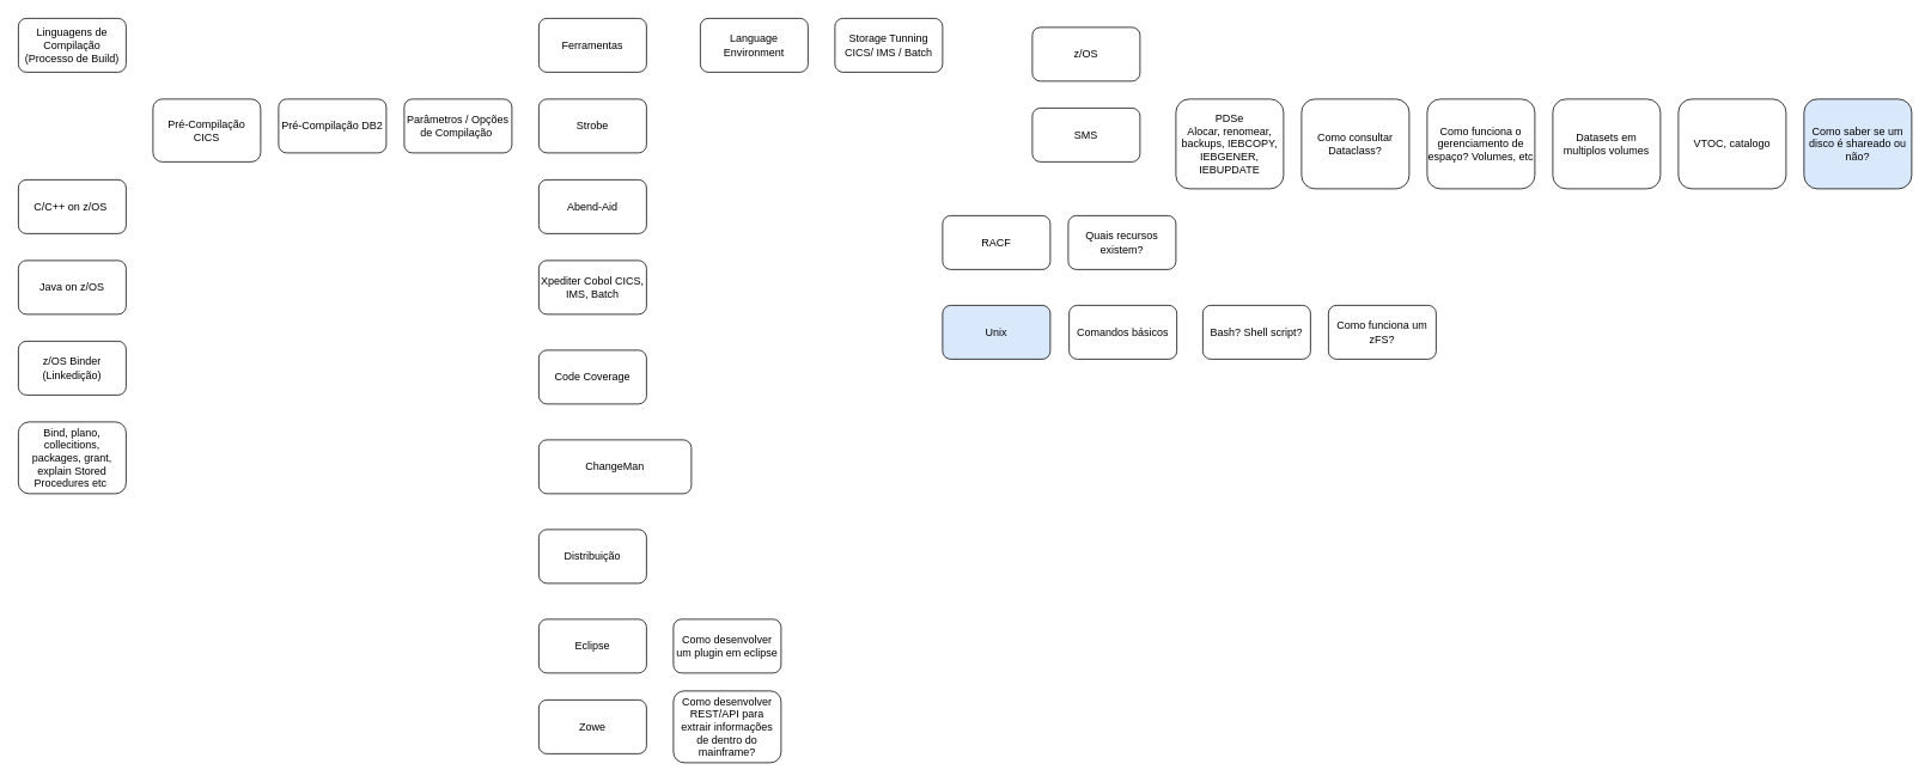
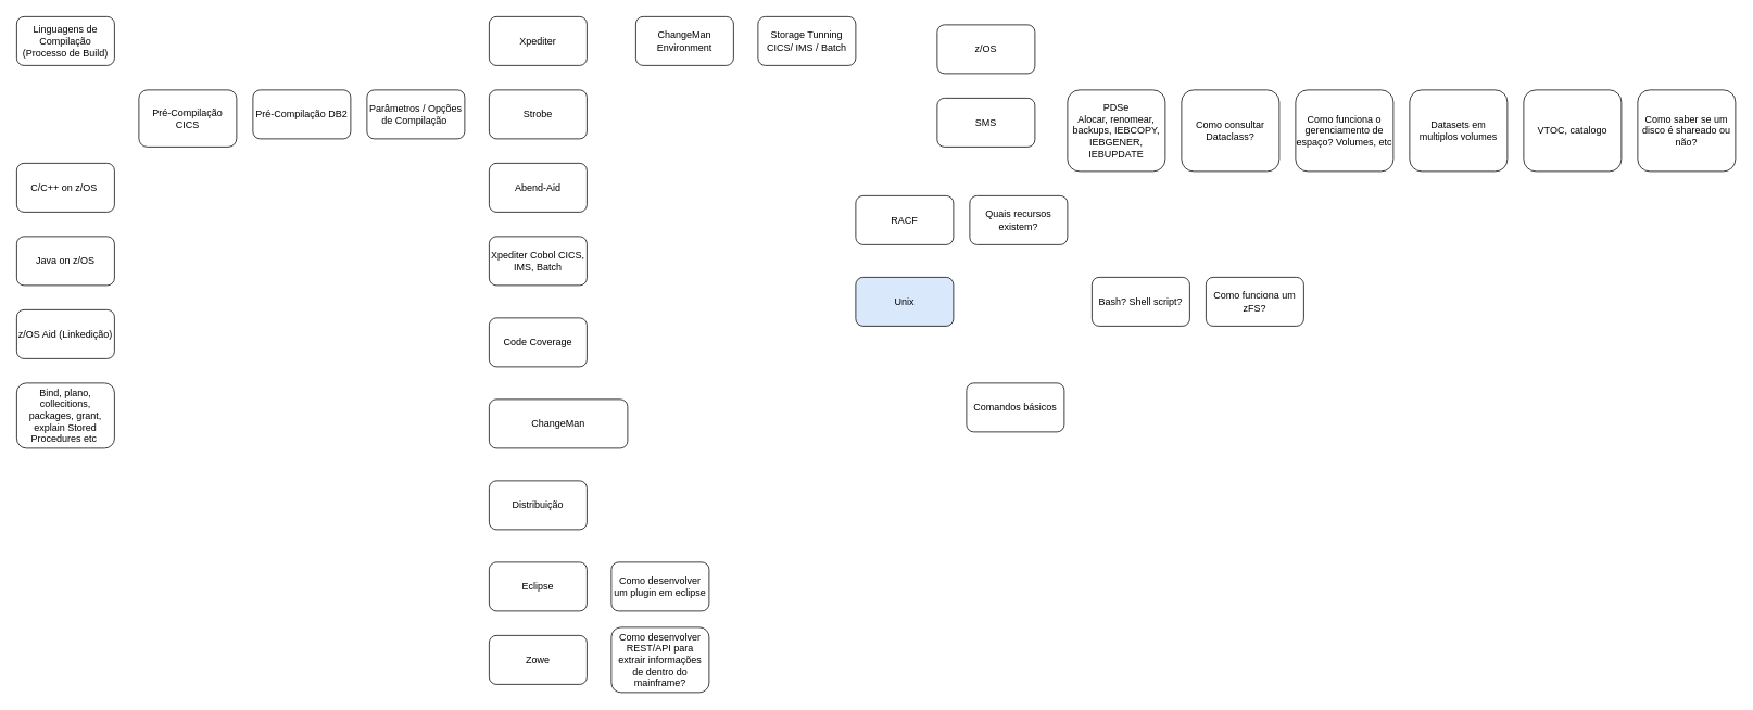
  <mxCell id="0" />
  <mxCell id="1" parent="0" />
  <mxCell id="2" value="Parâmetros / Opções de Compilação&amp;nbsp;" style="rounded=1;whiteSpace=wrap;html=1;" parent="1" vertex="1"><mxGeometry x="450" y="110" width="120" height="60" as="geometry" /></mxCell>
- <mxCell id="3" value="z/OS Binder (Linkedição)" style="rounded=1;whiteSpace=wrap;html=1;" parent="1" vertex="1"><mxGeometry x="20" y="380" width="120" height="60" as="geometry" /></mxCell>
+ <mxCell id="3" value="z/OS Aid (Linkedição)" style="rounded=1;whiteSpace=wrap;html=1;" parent="1" vertex="1"><mxGeometry x="20" y="380" width="120" height="60" as="geometry" /></mxCell>
  <mxCell id="4" value="C/C++ on z/OS&amp;nbsp;" style="rounded=1;whiteSpace=wrap;html=1;" parent="1" vertex="1"><mxGeometry x="20" y="200" width="120" height="60" as="geometry" /></mxCell>
  <mxCell id="5" value="Java on z/OS" style="rounded=1;whiteSpace=wrap;html=1;" parent="1" vertex="1"><mxGeometry x="20" y="290" width="120" height="60" as="geometry" /></mxCell>
  <mxCell id="6" value="Pré-Compilação CICS" style="rounded=1;whiteSpace=wrap;html=1;" parent="1" vertex="1"><mxGeometry x="170" y="110" width="120" height="70" as="geometry" /></mxCell>
  <mxCell id="7" value="Pré-Compilação DB2" style="rounded=1;whiteSpace=wrap;html=1;" parent="1" vertex="1"><mxGeometry x="310" y="110" width="120" height="60" as="geometry" /></mxCell>
  <mxCell id="8" value="Bind, plano, collecitions, packages, grant, explain Stored Procedures etc&amp;nbsp;" style="rounded=1;whiteSpace=wrap;html=1;" parent="1" vertex="1"><mxGeometry x="20" y="470" width="120" height="80" as="geometry" /></mxCell>
- <mxCell id="9" value="Language Environment" style="rounded=1;whiteSpace=wrap;html=1;" parent="1" vertex="1"><mxGeometry x="780" width="120" height="60" as="geometry" y="20" /></mxCell>
+ <mxCell id="9" value="ChangeMan Environment" style="rounded=1;whiteSpace=wrap;html=1;" parent="1" vertex="1"><mxGeometry x="780" width="120" height="60" as="geometry" y="20" /></mxCell>
  <mxCell id="10" value="Storage Tunning CICS/ IMS / Batch" style="rounded=1;whiteSpace=wrap;html=1;" parent="1" vertex="1"><mxGeometry x="930" width="120" height="60" as="geometry" y="20" /></mxCell>
- <mxCell id="11" value="Ferramentas" style="rounded=1;whiteSpace=wrap;html=1;" parent="1" vertex="1"><mxGeometry x="600" width="120" height="60" as="geometry" y="20" /></mxCell>
+ <mxCell id="11" value="Xpediter" style="rounded=1;whiteSpace=wrap;html=1;" parent="1" vertex="1"><mxGeometry x="600" width="120" height="60" as="geometry" y="20" /></mxCell>
  <mxCell id="12" value="Strobe" style="rounded=1;whiteSpace=wrap;html=1;" parent="1" vertex="1"><mxGeometry x="600" y="110" width="120" height="60" as="geometry" /></mxCell>
  <mxCell id="13" value="Abend-Aid" style="rounded=1;whiteSpace=wrap;html=1;" parent="1" vertex="1"><mxGeometry x="600" y="200" width="120" height="60" as="geometry" /></mxCell>
  <mxCell id="14" value="Xpediter Cobol CICS, IMS, Batch" style="rounded=1;whiteSpace=wrap;html=1;" parent="1" vertex="1"><mxGeometry x="600" y="290" width="120" height="60" as="geometry" /></mxCell>
  <mxCell id="15" value="Code Coverage" style="rounded=1;whiteSpace=wrap;html=1;" parent="1" vertex="1"><mxGeometry x="600" y="390" width="120" height="60" as="geometry" /></mxCell>
  <mxCell id="16" value="ChangeMan" style="rounded=1;whiteSpace=wrap;html=1;" parent="1" vertex="1"><mxGeometry x="600" y="490" width="170" height="60" as="geometry" /></mxCell>
  <mxCell id="17" value="Distribuição" style="rounded=1;whiteSpace=wrap;html=1;" parent="1" vertex="1"><mxGeometry x="600" y="590" width="120" height="60" as="geometry" /></mxCell>
  <mxCell id="18" value="Eclipse" style="rounded=1;whiteSpace=wrap;html=1;" parent="1" vertex="1"><mxGeometry x="600" y="690" width="120" height="60" as="geometry" /></mxCell>
  <mxCell id="19" value="Como desenvolver um plugin em eclipse" style="rounded=1;whiteSpace=wrap;html=1;" parent="1" vertex="1"><mxGeometry x="750" y="690" width="120" height="60" as="geometry" /></mxCell>
  <mxCell id="20" value="Como desenvolver REST/API para extrair informações de dentro do mainframe?" style="rounded=1;whiteSpace=wrap;html=1;" parent="1" vertex="1"><mxGeometry x="750" y="770" width="120" height="80" as="geometry" /></mxCell>
  <mxCell id="21" value="Zowe" style="rounded=1;whiteSpace=wrap;html=1;" parent="1" vertex="1"><mxGeometry x="600" y="780" width="120" height="60" as="geometry" /></mxCell>
  <mxCell id="22" value="Linguagens de Compilação (Processo de Build)" style="rounded=1;whiteSpace=wrap;html=1;" parent="1" vertex="1"><mxGeometry x="20" width="120" height="60" as="geometry" y="20" /></mxCell>
  <mxCell id="23" value="z/OS" style="rounded=1;whiteSpace=wrap;html=1;" vertex="1" parent="1"><mxGeometry x="1150" y="30" width="120" height="60" as="geometry" /></mxCell>
  <mxCell id="24" value="PDSe&lt;br&gt;Alocar, renomear, backups, IEBCOPY, IEBGENER, IEBUPDATE" style="rounded=1;whiteSpace=wrap;html=1;" vertex="1" parent="1"><mxGeometry x="1310" y="110" width="120" height="100" as="geometry" /></mxCell>
  <mxCell id="25" value="Como consultar Dataclass?" style="rounded=1;whiteSpace=wrap;html=1;" vertex="1" parent="1"><mxGeometry x="1450" y="110" width="120" height="100" as="geometry" /></mxCell>
  <mxCell id="26" value="SMS" style="rounded=1;whiteSpace=wrap;html=1;" vertex="1" parent="1"><mxGeometry x="1150" y="120" width="120" height="60" as="geometry" /></mxCell>
  <mxCell id="27" value="RACF" style="rounded=1;whiteSpace=wrap;html=1;" vertex="1" parent="1"><mxGeometry x="1050" y="240" width="120" height="60" as="geometry" /></mxCell>
  <mxCell id="28" value="Quais recursos existem?" style="rounded=1;whiteSpace=wrap;html=1;" vertex="1" parent="1"><mxGeometry x="1190" y="240" width="120" height="60" as="geometry" /></mxCell>
  <mxCell id="29" value="Como funciona o gerenciamento de espaço? Volumes, etc" style="rounded=1;whiteSpace=wrap;html=1;" vertex="1" parent="1"><mxGeometry x="1590" y="110" width="120" height="100" as="geometry" /></mxCell>
  <mxCell id="30" value="Datasets em multiplos volumes" style="rounded=1;whiteSpace=wrap;html=1;" vertex="1" parent="1"><mxGeometry x="1730" y="110" width="120" height="100" as="geometry" /></mxCell>
  <mxCell id="31" value="VTOC, catalogo" style="rounded=1;whiteSpace=wrap;html=1;" vertex="1" parent="1"><mxGeometry x="1870" y="110" width="120" height="100" as="geometry" /></mxCell>
- <mxCell id="32" value="Como saber se um disco é shareado ou não?" style="rounded=1;whiteSpace=wrap;html=1;fillColor=#dae8fc;" vertex="1" parent="1"><mxGeometry x="2010" y="110" width="120" height="100" as="geometry" /></mxCell>
+ <mxCell id="32" value="Como saber se um disco é shareado ou não?" style="rounded=1;whiteSpace=wrap;html=1;" vertex="1" parent="1"><mxGeometry x="2010" y="110" width="120" height="100" as="geometry" /></mxCell>
  <mxCell id="33" value="Unix" style="rounded=1;whiteSpace=wrap;html=1;fillColor=#dae8fc;" vertex="1" parent="1"><mxGeometry x="1050" y="340" width="120" height="60" as="geometry" /></mxCell>
- <mxCell id="34" value="Comandos básicos" style="rounded=1;whiteSpace=wrap;html=1;" vertex="1" parent="1"><mxGeometry x="1191" y="340" width="120" height="60" as="geometry" /></mxCell>
+ <mxCell id="34" value="Comandos básicos" style="rounded=1;whiteSpace=wrap;html=1;" vertex="1" parent="1"><mxGeometry x="1186" y="470" width="120" height="60" as="geometry" /></mxCell>
  <mxCell id="35" value="Bash? Shell script?" style="rounded=1;whiteSpace=wrap;html=1;" vertex="1" parent="1"><mxGeometry x="1340" y="340" width="120" height="60" as="geometry" /></mxCell>
  <mxCell id="36" value="Como funciona um zFS?" style="rounded=1;whiteSpace=wrap;html=1;" vertex="1" parent="1"><mxGeometry x="1480" y="340" width="120" height="60" as="geometry" /></mxCell>
